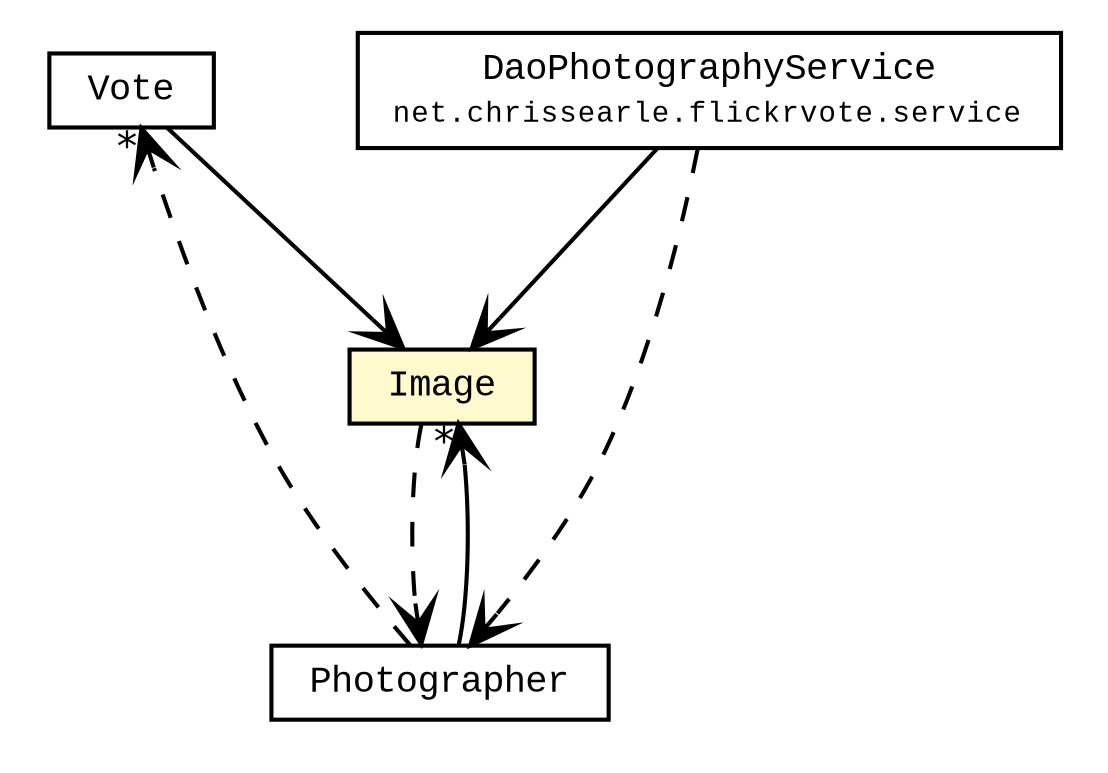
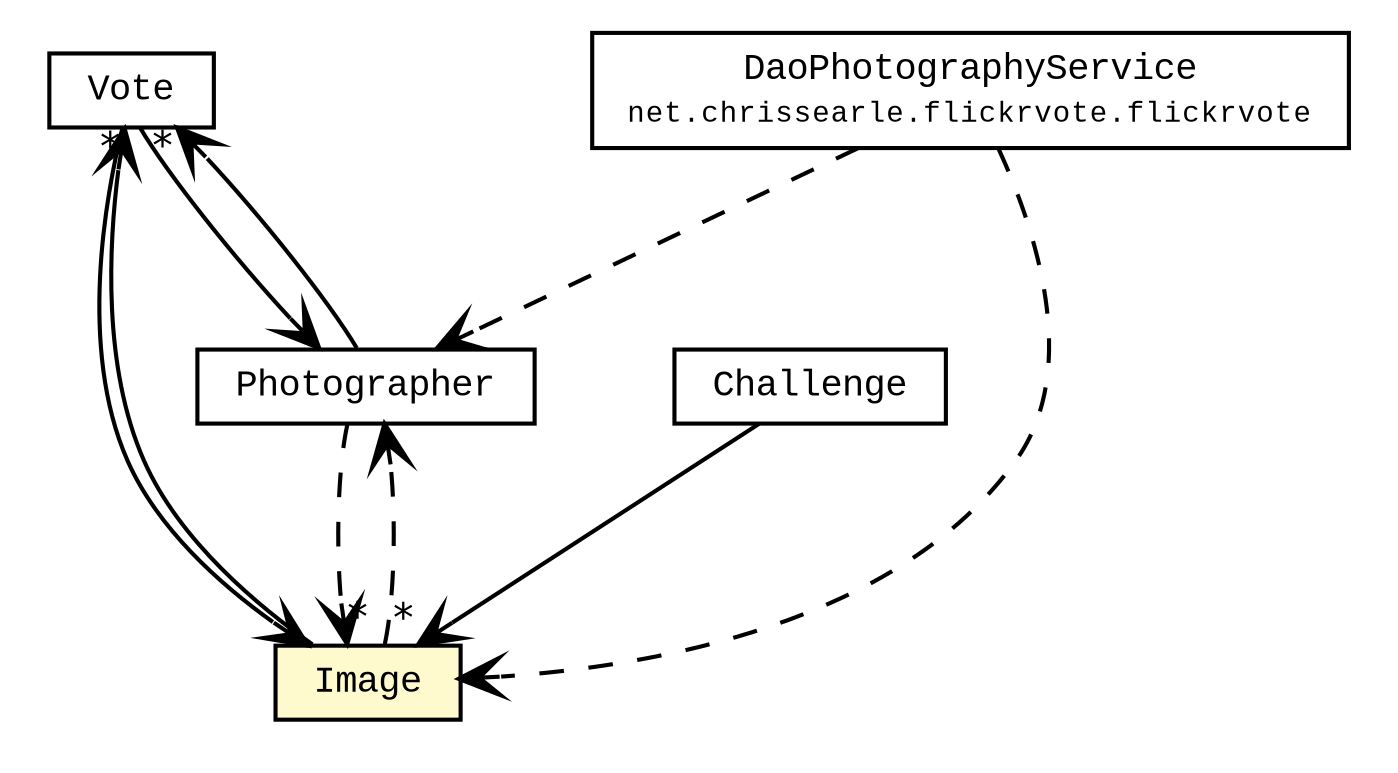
  digraph {
    fontname="Liberation Mono"
    node [fontcolor=black fontname="Liberation Mono" fontsize=9.0 shape=plaintext]
    edge [arrowhead=open color=black fontcolor=black fontname="Liberation Mono" fontsize=10.0 headport=p labelfontname=Helvetica labelfontsize=10 tailport=p]
    n1 [label=<<table border="0" cellborder="1" cellspacing="0" cellpadding="2" port="p" href="./Vote.html"> 		<tr><td><table border="0" cellspacing="0" cellpadding="1"> 			<tr><td> Vote </td></tr> 		</table></td></tr> 		</table>>]
    n2 [label=<<table border="0" cellborder="1" cellspacing="0" cellpadding="2" port="p" href="./Photographer.html"> 		<tr><td><table border="0" cellspacing="0" cellpadding="1"> 			<tr><td> Photographer </td></tr> 		</table></td></tr> 		</table>>]
    n3 [label=<<table border="0" cellborder="1" cellspacing="0" cellpadding="2" port="p" bgcolor="lemonChiffon" href="./Image.html"> 		<tr><td><table border="0" cellspacing="0" cellpadding="1"> 			<tr><td> Image </td></tr> 		</table></td></tr> 		</table>>]
-   n5 [label=<<table border="0" cellborder="1" cellspacing="0" cellpadding="2" port="p" href="../service/DaoPhotographyService.html"> 		<tr><td><table border="0" cellspacing="0" cellpadding="1"> 			<tr><td> DaoPhotographyService </td></tr> 			<tr><td><font point-size="7.0"> net.chrissearle.flickrvote.service </font></td></tr> 		</table></td></tr> 		</table>>]
+   n4 [label=<<table border="0" cellborder="1" cellspacing="0" cellpadding="2" port="p" href="./Challenge.html"> 		<tr><td><table border="0" cellspacing="0" cellpadding="1"> 			<tr><td> Challenge </td></tr> 		</table></td></tr> 		</table>>]
+   n5 [label=<<table border="0" cellborder="1" cellspacing="0" cellpadding="2" port="p" href="../service/DaoPhotographyService.html"> 		<tr><td><table border="0" cellspacing="0" cellpadding="1"> 			<tr><td> DaoPhotographyService </td></tr> 			<tr><td><font point-size="7.0"> net.chrissearle.flickrvote.flickrvote </font></td></tr> 		</table></td></tr> 		</table>>]
+   n1 -> n2
    n1 -> n3
-   n2 -> n1 [headlabel="*" style=dashed]
-   n2 -> n3 [headlabel="*"]
+   n2 -> n1 [headlabel="*"]
+   n2 -> n3 [headlabel="*" style=dashed]
+   n3 -> n1 [headlabel="*"]
    n3 -> n2 [style=dashed]
+   n4 -> n3 [headlabel="*"]
    n5 -> n2 [style=dashed]
-   n5 -> n3 [style=solid]
+   n5 -> n3 [style=dashed]
  }
